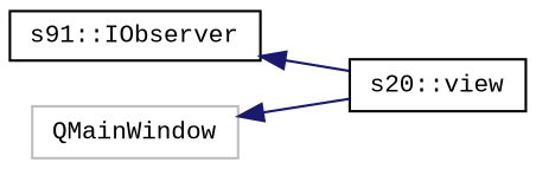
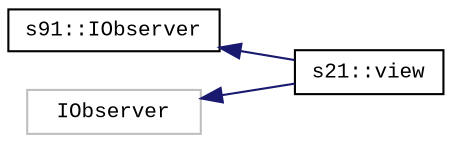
  digraph {
    fontname="Liberation Mono"
    rankdir=LR
    node [color=black fillcolor=white fontname="Liberation Mono" fontsize=10 shape=record style=filled]
    edge [color=midnightblue dir=back fontname="Liberation Mono" fontsize=10 labelfontname=Helvetica labelfontsize=10 style=solid]
    n1 [height=0.2 label="s91::IObserver" width=0.4]
-   n2 [height=0.2 label="s20::view" width=0.4]
-   n3 [color=grey75 height=0.2 label=QMainWindow width=0.4]
+   n2 [height=0.2 label="s21::view" width=0.4]
+   n3 [color=grey75 height=0.2 label=IObserver width=0.4]
    n1 -> n2
    n3 -> n2
  }
